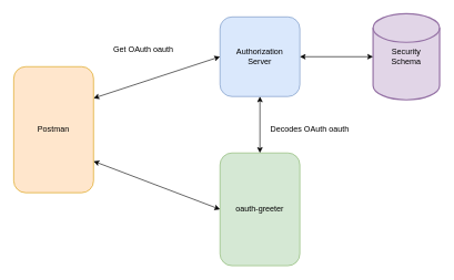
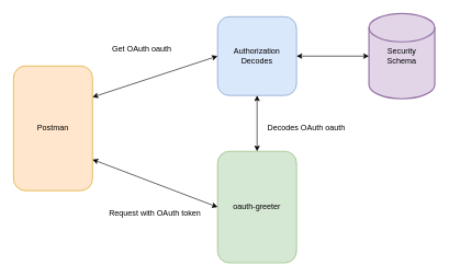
  <mxCell id="0" />
  <mxCell id="1" parent="0" />
- <mxCell id="2" value="Authorization&lt;br&gt;Server&lt;br&gt;" style="rounded=1;whiteSpace=wrap;html=1;fillColor=#dae8fc;strokeColor=#6c8ebf;" vertex="1" parent="1"><mxGeometry x="330" y="25" width="120" height="120" as="geometry" /></mxCell>
+ <mxCell id="2" value="Authorization&lt;br&gt;Decodes&lt;br&gt;" style="rounded=1;whiteSpace=wrap;html=1;fillColor=#dae8fc;strokeColor=#6c8ebf;" vertex="1" parent="1"><mxGeometry x="330" y="25" width="120" height="120" as="geometry" /></mxCell>
  <mxCell id="3" value="Security&lt;br&gt;Schema&lt;br&gt;" style="strokeWidth=2;html=1;shape=mxgraph.flowchart.database;whiteSpace=wrap;fillColor=#e1d5e7;strokeColor=#9673a6;" vertex="1" parent="1"><mxGeometry x="560" y="20" width="100" height="130" as="geometry" /></mxCell>
  <mxCell id="4" value="oauth-greeter" style="rounded=1;whiteSpace=wrap;html=1;fillColor=#d5e8d4;strokeColor=#82b366;" vertex="1" parent="1"><mxGeometry x="330" y="230" width="120" height="170" as="geometry" /></mxCell>
  <mxCell id="5" value="Postman" style="rounded=1;whiteSpace=wrap;html=1;fillColor=#ffe6cc;strokeColor=#d79b00;" vertex="1" parent="1"><mxGeometry x="20" y="100" width="120" height="190" as="geometry" /></mxCell>
  <mxCell id="6" value="" style="endArrow=classic;startArrow=classic;html=1;entryX=0;entryY=0.5;entryDx=0;entryDy=0;entryPerimeter=0;exitX=1;exitY=0.5;exitDx=0;exitDy=0;" edge="1" parent="1" source="2" target="3"><mxGeometry width="50" height="50" relative="1" as="geometry"><mxPoint x="100" y="530" as="sourcePoint" /><mxPoint x="150" y="480" as="targetPoint" /></mxGeometry></mxCell>
  <mxCell id="7" value="" style="endArrow=classic;startArrow=classic;html=1;entryX=0;entryY=0.5;entryDx=0;entryDy=0;exitX=1;exitY=0.25;exitDx=0;exitDy=0;" edge="1" parent="1" source="5" target="2"><mxGeometry width="50" height="50" relative="1" as="geometry"><mxPoint x="20" y="470" as="sourcePoint" /><mxPoint x="70" y="420" as="targetPoint" /></mxGeometry></mxCell>
  <mxCell id="8" value="Get OAuth oauth" style="text;html=1;strokeColor=none;fillColor=none;align=center;verticalAlign=middle;whiteSpace=wrap;rounded=0;" vertex="1" parent="1"><mxGeometry x="160" y="65" width="110" height="20" as="geometry" /></mxCell>
  <mxCell id="9" value="" style="endArrow=classic;startArrow=classic;html=1;entryX=0;entryY=0.5;entryDx=0;entryDy=0;exitX=1;exitY=0.75;exitDx=0;exitDy=0;" edge="1" parent="1" source="5" target="4"><mxGeometry width="50" height="50" relative="1" as="geometry"><mxPoint x="20" y="470" as="sourcePoint" /><mxPoint x="70" y="420" as="targetPoint" /></mxGeometry></mxCell>
+ <mxCell id="10" value="Request with OAuth token" style="text;html=1;strokeColor=none;fillColor=none;align=center;verticalAlign=middle;whiteSpace=wrap;rounded=0;" vertex="1" parent="1"><mxGeometry x="160" y="315" width="150" height="20" as="geometry" /></mxCell>
  <mxCell id="11" value="" style="endArrow=classic;startArrow=classic;html=1;entryX=0.5;entryY=1;entryDx=0;entryDy=0;exitX=0.5;exitY=0;exitDx=0;exitDy=0;" edge="1" parent="1" source="4" target="2"><mxGeometry width="50" height="50" relative="1" as="geometry"><mxPoint x="20" y="470" as="sourcePoint" /><mxPoint x="70" y="420" as="targetPoint" /></mxGeometry></mxCell>
  <mxCell id="12" value="Decodes OAuth oauth" style="text;html=1;strokeColor=none;fillColor=none;align=center;verticalAlign=middle;whiteSpace=wrap;rounded=0;" vertex="1" parent="1"><mxGeometry x="400" y="185" width="130" height="20" as="geometry" /></mxCell>
